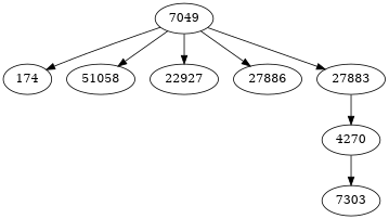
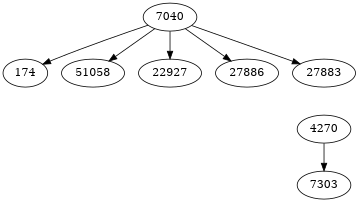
  digraph {
    4270
    7303
-   7049
+   7049 [label=7040]
    174
    n5 [label=51058]
    22927
    n7 [label=27886]
    27883
    4270 -> 7303
    7049 -> 174
    7049 -> n5
    7049 -> 22927
    7049 -> n7
    7049 -> 27883
-   27883 -> 4270
  }
